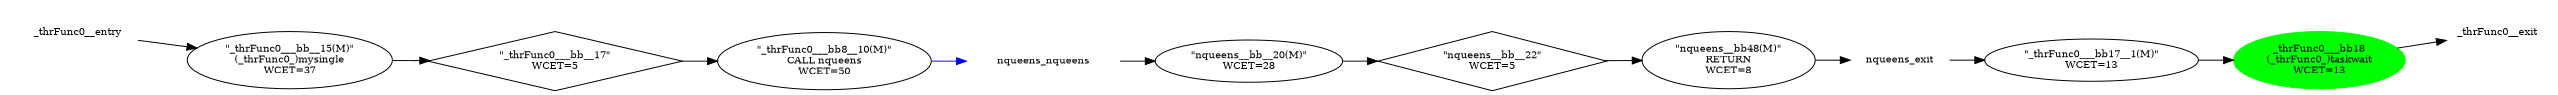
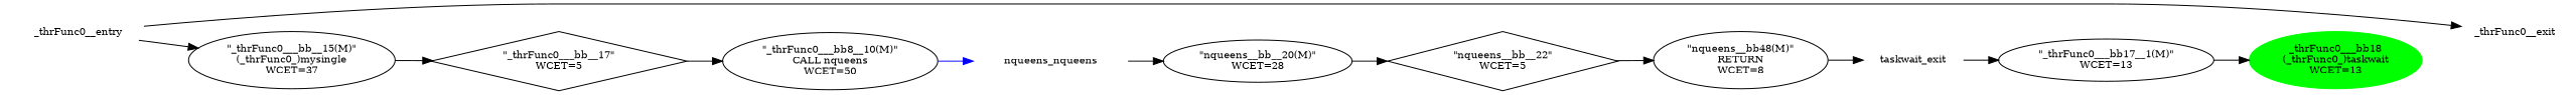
  strict digraph {
    fontsize=10
    rankdir=LR
    node [fontsize=10]
    n1 [label="\"nqueens__bb48(M)\"\nRETURN\nWCET=8" width=0.01]
-   n2 [color=white label=nqueens_exit width=0.01]
+   n2 [color=white label=taskwait_exit width=0.01]
    n3 [label="\"_thrFunc0___bb17__1(M)\"\nWCET=13" width=0.01]
    n4 [color=white height=0.01 label=nqueens_nqueens width=0.01]
    n5 [label="\"nqueens__bb__20(M)\"\nWCET=28" width=0.01]
    n6 [label="\"nqueens__bb__22\"\nWCET=5" shape=diamond width=0.01]
    n7 [color=green label="_thrFunc0___bb18\n(_thrFunc0_)taskwait\nWCET=13" style=filled width=0.01]
    n8 [color=white label=_thrFunc0__exit width=0.01]
    n9 [label="\"_thrFunc0___bb8__10(M)\"\nCALL nqueens\nWCET=50" width=0.01]
    n10 [color=white height=0.01 label=_thrFunc0__entry width=0.01]
    n11 [label="\"_thrFunc0___bb__15(M)\"\n(_thrFunc0_)mysingle\nWCET=37" width=0.01]
    n12 [label="\"_thrFunc0___bb__17\"\nWCET=5" shape=diamond width=0.01]
    n1 -> n2
    n2 -> n3
    n3 -> n7
    n4 -> n5
    n5 -> n6
    n6 -> n1
-   n7 -> n8
+   n10 -> n8
    n9 -> n4 [color=blue]
    n10 -> n11
    n11 -> n12
    n12 -> n9
  }
